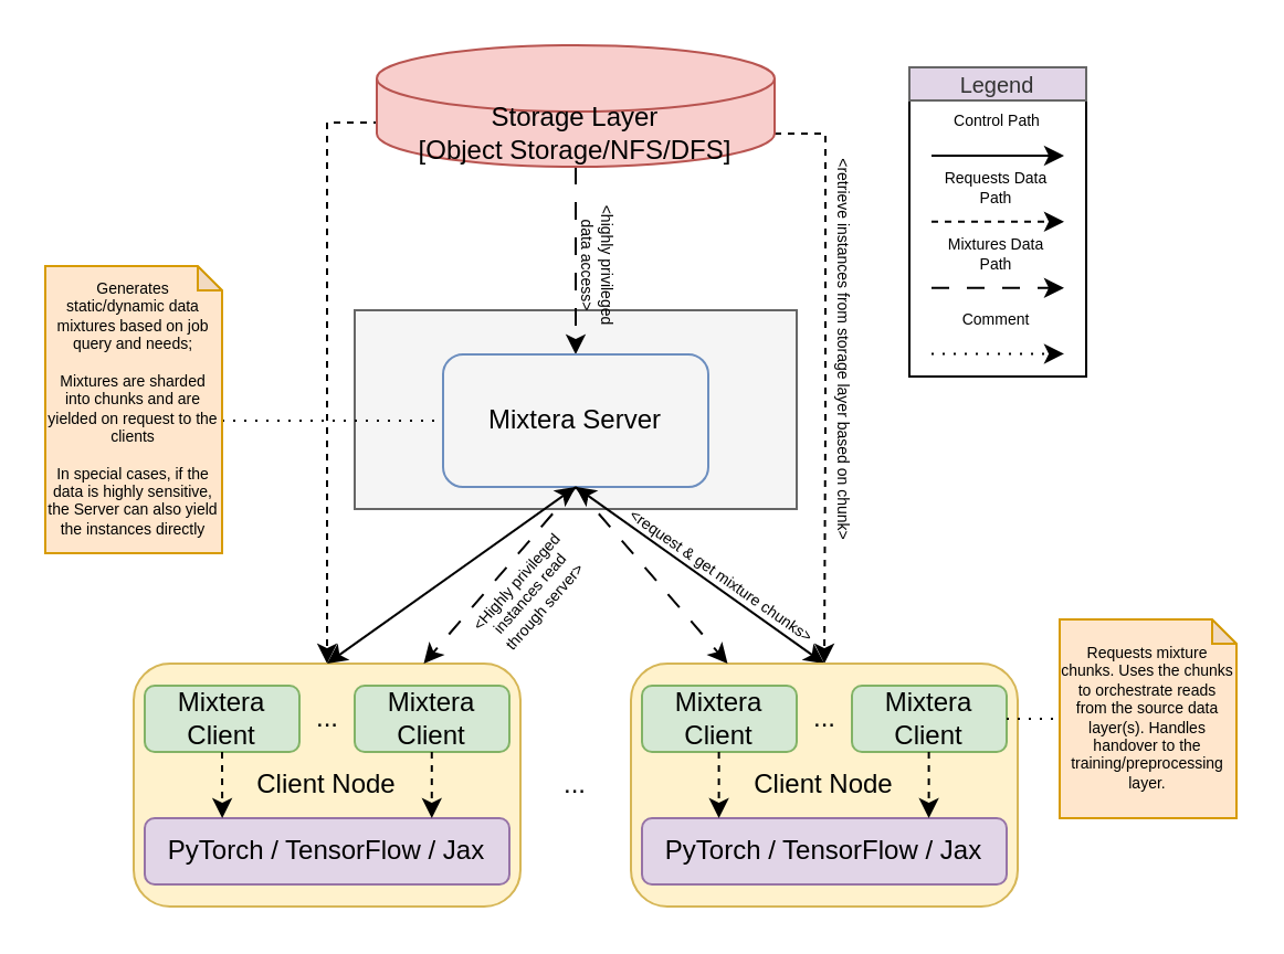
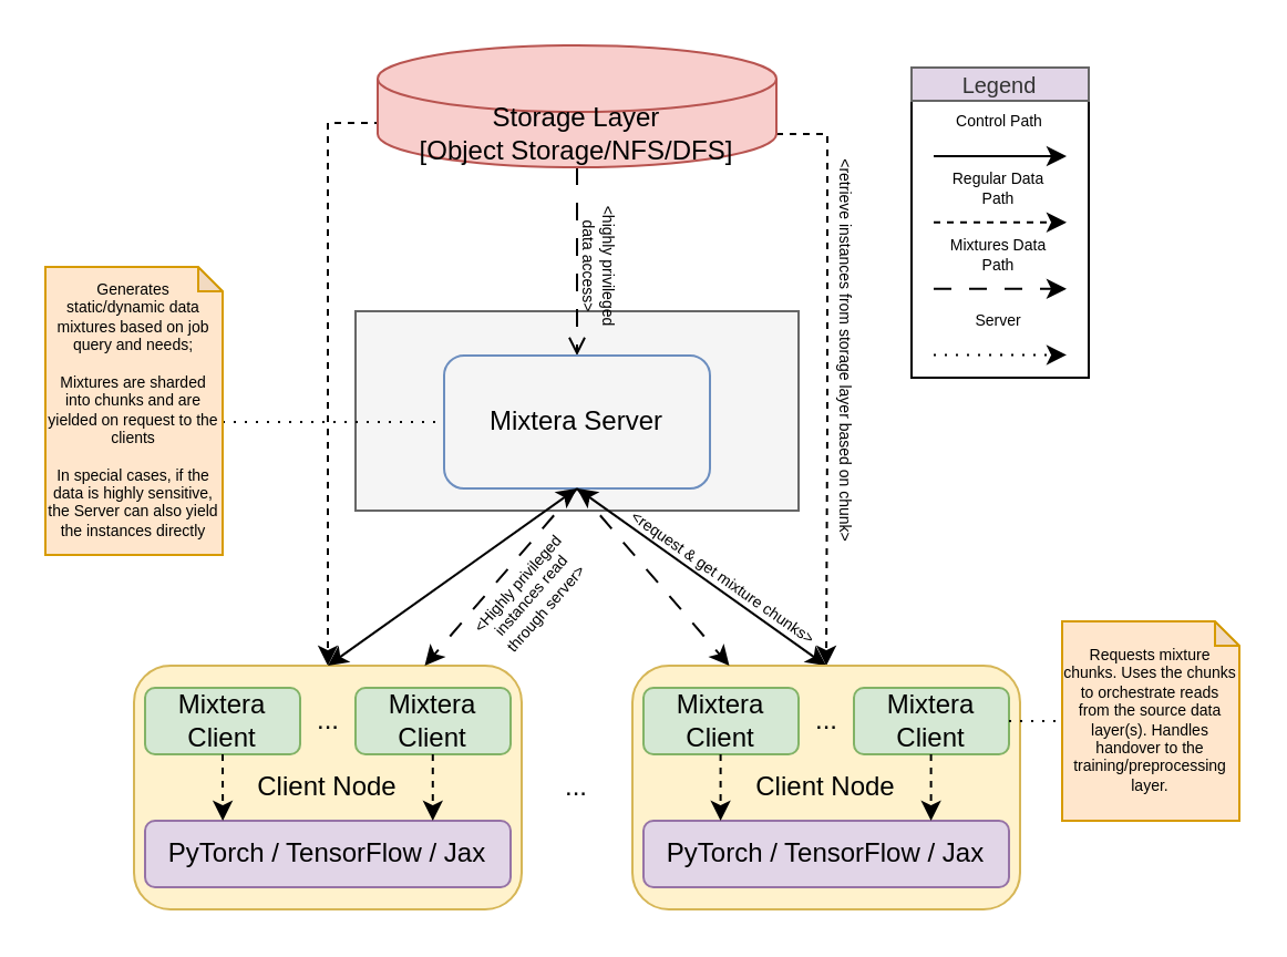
  <mxCell id="0" />
  <mxCell id="1" parent="0" />
  <mxCell id="2" value="" style="rounded=0;whiteSpace=wrap;html=1;fillColor=#f5f5f5;fontColor=#333333;strokeColor=#666666;" vertex="1" parent="1"><mxGeometry x="160" y="140" width="200" height="90" as="geometry" /></mxCell>
  <mxCell id="3" style="edgeStyle=orthogonalEdgeStyle;rounded=0;orthogonalLoop=1;jettySize=auto;html=1;exitX=0;exitY=0.5;exitDx=0;exitDy=0;exitPerimeter=0;entryX=0.5;entryY=0;entryDx=0;entryDy=0;dashed=1;" edge="1" parent="1" source="6" target="8"><mxGeometry relative="1" as="geometry"><Array as="points"><mxPoint x="148" y="55" /></Array></mxGeometry></mxCell>
  <mxCell id="4" style="edgeStyle=orthogonalEdgeStyle;rounded=0;orthogonalLoop=1;jettySize=auto;html=1;entryX=0.5;entryY=0;entryDx=0;entryDy=0;dashed=1;" edge="1" parent="1" source="6" target="14"><mxGeometry relative="1" as="geometry"><Array as="points"><mxPoint x="373" y="60" /><mxPoint x="373" y="190" /><mxPoint x="373" y="190" /></Array></mxGeometry></mxCell>
- <mxCell id="5" style="edgeStyle=orthogonalEdgeStyle;rounded=0;orthogonalLoop=1;jettySize=auto;html=1;entryX=0.5;entryY=0;entryDx=0;entryDy=0;dashed=1;dashPattern=8 8;" edge="1" parent="1" source="6" target="7"><mxGeometry relative="1" as="geometry" /></mxCell>
+ <mxCell id="5" style="edgeStyle=orthogonalEdgeStyle;rounded=0;orthogonalLoop=1;jettySize=auto;html=1;entryX=0.5;entryY=0;entryDx=0;entryDy=0;dashed=1;dashPattern=8 8;endArrow=open;" edge="1" parent="1" source="6" target="7"><mxGeometry relative="1" as="geometry" /></mxCell>
  <mxCell id="6" value="Storage Layer&lt;br&gt;[Object Storage/NFS/DFS]" style="shape=cylinder3;whiteSpace=wrap;html=1;boundedLbl=1;backgroundOutline=1;size=15;fillColor=#f8cecc;strokeColor=#b85450;" vertex="1" parent="1"><mxGeometry x="170" y="20" width="180" height="55" as="geometry" /></mxCell>
  <mxCell id="7" value="Mixtera Server" style="rounded=1;whiteSpace=wrap;html=1;fillColor=#f5f5f5;strokeColor=#6c8ebf;" vertex="1" parent="1"><mxGeometry x="200" y="160" width="120" height="60" as="geometry" /></mxCell>
  <mxCell id="8" value="Client Node" style="rounded=1;whiteSpace=wrap;html=1;fillColor=#fff2cc;strokeColor=#d6b656;verticalAlign=middle;" vertex="1" parent="1"><mxGeometry x="60" y="300" width="175" height="110" as="geometry" /></mxCell>
  <mxCell id="9" value="" style="endArrow=classic;html=1;rounded=0;exitX=0.5;exitY=0;exitDx=0;exitDy=0;entryX=0.5;entryY=1;entryDx=0;entryDy=0;startArrow=classic;startFill=1;" edge="1" parent="1" source="8" target="7"><mxGeometry width="50" height="50" relative="1" as="geometry"><mxPoint x="250" y="290" as="sourcePoint" /><mxPoint x="300" y="240" as="targetPoint" /></mxGeometry></mxCell>
  <mxCell id="10" value="" style="endArrow=classic;html=1;rounded=0;exitX=0.5;exitY=0;exitDx=0;exitDy=0;entryX=0.5;entryY=1;entryDx=0;entryDy=0;startArrow=classic;startFill=1;" edge="1" parent="1" source="14" target="7"><mxGeometry width="50" height="50" relative="1" as="geometry"><mxPoint x="355" y="300" as="sourcePoint" /><mxPoint x="260" y="220" as="targetPoint" /></mxGeometry></mxCell>
  <mxCell id="11" value="Mixtera Client" style="rounded=1;whiteSpace=wrap;html=1;fillColor=#d5e8d4;strokeColor=#82b366;" vertex="1" parent="1"><mxGeometry x="65" y="310" width="70" height="30" as="geometry" /></mxCell>
  <mxCell id="12" value="Mixtera Client" style="rounded=1;whiteSpace=wrap;html=1;fillColor=#d5e8d4;strokeColor=#82b366;" vertex="1" parent="1"><mxGeometry x="160" y="310" width="70" height="30" as="geometry" /></mxCell>
  <mxCell id="13" value="..." style="text;html=1;strokeColor=none;fillColor=none;align=center;verticalAlign=middle;whiteSpace=wrap;rounded=0;" vertex="1" parent="1"><mxGeometry x="117.5" y="310" width="60" height="30" as="geometry" /></mxCell>
  <mxCell id="14" value="Client Node" style="rounded=1;whiteSpace=wrap;html=1;fillColor=#fff2cc;strokeColor=#d6b656;verticalAlign=middle;" vertex="1" parent="1"><mxGeometry x="285" y="300" width="175" height="110" as="geometry" /></mxCell>
  <mxCell id="15" value="Mixtera Client" style="rounded=1;whiteSpace=wrap;html=1;fillColor=#d5e8d4;strokeColor=#82b366;" vertex="1" parent="1"><mxGeometry x="290" y="310" width="70" height="30" as="geometry" /></mxCell>
  <mxCell id="16" value="Mixtera Client" style="rounded=1;whiteSpace=wrap;html=1;fillColor=#d5e8d4;strokeColor=#82b366;" vertex="1" parent="1"><mxGeometry x="385" y="310" width="70" height="30" as="geometry" /></mxCell>
  <mxCell id="17" value="..." style="text;html=1;strokeColor=none;fillColor=none;align=center;verticalAlign=middle;whiteSpace=wrap;rounded=0;" vertex="1" parent="1"><mxGeometry x="342.5" y="310" width="60" height="30" as="geometry" /></mxCell>
  <mxCell id="18" value="PyTorch / TensorFlow / Jax" style="rounded=1;whiteSpace=wrap;html=1;fillColor=#e1d5e7;strokeColor=#9673a6;" vertex="1" parent="1"><mxGeometry x="65" y="370" width="165" height="30" as="geometry" /></mxCell>
  <mxCell id="19" value="PyTorch / TensorFlow / Jax" style="rounded=1;whiteSpace=wrap;html=1;fillColor=#e1d5e7;strokeColor=#9673a6;" vertex="1" parent="1"><mxGeometry x="290" y="370" width="165" height="30" as="geometry" /></mxCell>
  <mxCell id="20" value="" style="endArrow=classic;html=1;rounded=0;exitX=0.5;exitY=1;exitDx=0;exitDy=0;entryX=0.229;entryY=0.636;entryDx=0;entryDy=0;entryPerimeter=0;dashed=1;" edge="1" parent="1" source="11" target="8"><mxGeometry width="50" height="50" relative="1" as="geometry"><mxPoint x="130" y="360" as="sourcePoint" /><mxPoint x="180" y="310" as="targetPoint" /></mxGeometry></mxCell>
  <mxCell id="21" value="" style="endArrow=classic;html=1;rounded=0;exitX=0.5;exitY=1;exitDx=0;exitDy=0;entryX=0.229;entryY=0.636;entryDx=0;entryDy=0;entryPerimeter=0;dashed=1;" edge="1" parent="1"><mxGeometry width="50" height="50" relative="1" as="geometry"><mxPoint x="194.89" y="340" as="sourcePoint" /><mxPoint x="194.89" y="370" as="targetPoint" /></mxGeometry></mxCell>
  <mxCell id="22" value="" style="endArrow=classic;html=1;rounded=0;exitX=0.5;exitY=1;exitDx=0;exitDy=0;entryX=0.229;entryY=0.636;entryDx=0;entryDy=0;entryPerimeter=0;dashed=1;" edge="1" parent="1"><mxGeometry width="50" height="50" relative="1" as="geometry"><mxPoint x="324.8" y="340" as="sourcePoint" /><mxPoint x="324.8" y="370" as="targetPoint" /></mxGeometry></mxCell>
  <mxCell id="23" value="" style="endArrow=classic;html=1;rounded=0;exitX=0.5;exitY=1;exitDx=0;exitDy=0;entryX=0.229;entryY=0.636;entryDx=0;entryDy=0;entryPerimeter=0;dashed=1;" edge="1" parent="1"><mxGeometry width="50" height="50" relative="1" as="geometry"><mxPoint x="419.8" y="340" as="sourcePoint" /><mxPoint x="419.8" y="370" as="targetPoint" /></mxGeometry></mxCell>
  <mxCell id="24" value="..." style="text;html=1;strokeColor=none;fillColor=none;align=center;verticalAlign=middle;whiteSpace=wrap;rounded=0;" vertex="1" parent="1"><mxGeometry x="230" y="340" width="60" height="30" as="geometry" /></mxCell>
  <mxCell id="25" value="" style="rounded=0;whiteSpace=wrap;html=1;" vertex="1" parent="1"><mxGeometry x="411" y="30" width="80" height="140" as="geometry" /></mxCell>
  <mxCell id="26" value="&lt;font style=&quot;font-size: 10px;&quot;&gt;Legend&lt;/font&gt;" style="rounded=0;whiteSpace=wrap;html=1;fillColor=#e1d5e7;fontColor=#333333;strokeColor=#666666;" vertex="1" parent="1"><mxGeometry x="411" y="30" width="80" height="15" as="geometry" /></mxCell>
  <mxCell id="27" value="&amp;lt;request &amp;amp; get mixture chunks&amp;gt;" style="text;html=1;strokeColor=none;fillColor=none;align=center;verticalAlign=middle;whiteSpace=wrap;rounded=0;rotation=35;fontSize=7;" vertex="1" parent="1"><mxGeometry x="241" y="246" width="170" height="30" as="geometry" /></mxCell>
  <mxCell id="28" value="&amp;lt;retrieve instances from storage layer based on chunk&amp;gt;" style="text;html=1;strokeColor=none;fillColor=none;align=center;verticalAlign=middle;whiteSpace=wrap;rounded=0;rotation=90;fontSize=7;" vertex="1" parent="1"><mxGeometry x="283" y="143" width="196" height="30" as="geometry" /></mxCell>
  <mxCell id="29" value="&amp;lt;highly privileged data access&amp;gt;" style="text;html=1;strokeColor=none;fillColor=none;align=center;verticalAlign=middle;whiteSpace=wrap;rounded=0;fontSize=7;rotation=90;" vertex="1" parent="1"><mxGeometry x="240" y="105" width="60" height="30" as="geometry" /></mxCell>
  <mxCell id="30" value="" style="endArrow=classic;html=1;rounded=0;entryX=0.75;entryY=0;entryDx=0;entryDy=0;dashed=1;dashPattern=8 8;" edge="1" parent="1" target="8"><mxGeometry width="50" height="50" relative="1" as="geometry"><mxPoint x="260" y="220" as="sourcePoint" /><mxPoint x="330" y="200" as="targetPoint" /></mxGeometry></mxCell>
  <mxCell id="31" value="" style="endArrow=classic;html=1;rounded=0;entryX=0.25;entryY=0;entryDx=0;entryDy=0;dashed=1;dashPattern=8 8;" edge="1" parent="1" target="14"><mxGeometry width="50" height="50" relative="1" as="geometry"><mxPoint x="260" y="220" as="sourcePoint" /><mxPoint x="201" y="310" as="targetPoint" /></mxGeometry></mxCell>
  <mxCell id="32" value="&amp;lt;Highly privileged instances read through server&amp;gt;" style="text;html=1;strokeColor=none;fillColor=none;align=center;verticalAlign=middle;whiteSpace=wrap;rounded=0;fontSize=7;rotation=-48.7;" vertex="1" parent="1"><mxGeometry x="205" y="254" width="70" height="30" as="geometry" /></mxCell>
  <mxCell id="33" style="edgeStyle=orthogonalEdgeStyle;rounded=0;orthogonalLoop=1;jettySize=auto;html=1;entryX=0;entryY=0.5;entryDx=0;entryDy=0;endArrow=none;endFill=0;dashed=1;dashPattern=1 4;" edge="1" parent="1" source="34" target="7"><mxGeometry relative="1" as="geometry"><Array as="points"><mxPoint x="190" y="190" /><mxPoint x="190" y="190" /></Array></mxGeometry></mxCell>
  <mxCell id="34" value="Generates static/dynamic data mixtures based on job query and needs;&lt;br style=&quot;font-size: 7px;&quot;&gt;&lt;br style=&quot;font-size: 7px;&quot;&gt;Mixtures are sharded into chunks and are yielded on request to the clients&lt;br&gt;&lt;br&gt;In special cases, if the data is highly sensitive, the Server can also yield the instances directly" style="shape=note;whiteSpace=wrap;html=1;backgroundOutline=1;darkOpacity=0.05;size=11;fillColor=#ffe6cc;strokeColor=#d79b00;fontSize=7;" vertex="1" parent="1"><mxGeometry x="20" y="120" width="80" height="130" as="geometry" /></mxCell>
  <mxCell id="35" value="Requests mixture chunks. Uses the chunks to orchestrate reads from the source data layer(s). Handles handover to the training/preprocessing layer." style="shape=note;whiteSpace=wrap;html=1;backgroundOutline=1;darkOpacity=0.05;size=11;fillColor=#ffe6cc;strokeColor=#d79b00;fontSize=7;" vertex="1" parent="1"><mxGeometry x="479" y="280" width="80" height="90" as="geometry" /></mxCell>
  <mxCell id="36" style="edgeStyle=orthogonalEdgeStyle;rounded=0;orthogonalLoop=1;jettySize=auto;html=1;exitX=1;exitY=0.5;exitDx=0;exitDy=0;entryX=0;entryY=0.5;entryDx=0;entryDy=0;entryPerimeter=0;endArrow=none;endFill=0;dashed=1;dashPattern=1 4;" edge="1" parent="1" source="16" target="35"><mxGeometry relative="1" as="geometry" /></mxCell>
  <mxCell id="37" value="&lt;font style=&quot;font-size: 7px;&quot;&gt;Control Path&lt;/font&gt;" style="text;html=1;strokeColor=none;fillColor=none;align=center;verticalAlign=middle;whiteSpace=wrap;rounded=0;fontSize=7;" vertex="1" parent="1"><mxGeometry x="421" y="40" width="60" height="30" as="geometry" /></mxCell>
  <mxCell id="38" value="" style="endArrow=classic;html=1;rounded=0;entryX=1;entryY=1;entryDx=0;entryDy=0;exitX=0;exitY=1;exitDx=0;exitDy=0;" edge="1" parent="1" source="37" target="37"><mxGeometry width="50" height="50" relative="1" as="geometry"><mxPoint x="350" y="160" as="sourcePoint" /><mxPoint x="400" y="110" as="targetPoint" /></mxGeometry></mxCell>
- <mxCell id="39" value="&lt;font style=&quot;font-size: 7px;&quot;&gt;Requests Data Path&lt;/font&gt;" style="text;html=1;strokeColor=none;fillColor=none;align=center;verticalAlign=middle;whiteSpace=wrap;rounded=0;fontSize=7;" vertex="1" parent="1"><mxGeometry x="421" y="70" width="59" height="30" as="geometry" /></mxCell>
+ <mxCell id="39" value="&lt;font style=&quot;font-size: 7px;&quot;&gt;Regular Data Path&lt;/font&gt;" style="text;html=1;strokeColor=none;fillColor=none;align=center;verticalAlign=middle;whiteSpace=wrap;rounded=0;fontSize=7;" vertex="1" parent="1"><mxGeometry x="421" y="70" width="59" height="30" as="geometry" /></mxCell>
  <mxCell id="40" value="" style="endArrow=classic;html=1;rounded=0;entryX=1;entryY=1;entryDx=0;entryDy=0;exitX=0;exitY=1;exitDx=0;exitDy=0;dashed=1;" edge="1" parent="1"><mxGeometry width="50" height="50" relative="1" as="geometry"><mxPoint x="421" y="99.91" as="sourcePoint" /><mxPoint x="481" y="99.91" as="targetPoint" /></mxGeometry></mxCell>
  <mxCell id="41" value="&lt;font style=&quot;font-size: 7px;&quot;&gt;Mixtures Data Path&lt;/font&gt;" style="text;html=1;strokeColor=none;fillColor=none;align=center;verticalAlign=middle;whiteSpace=wrap;rounded=0;fontSize=7;" vertex="1" parent="1"><mxGeometry x="421" y="100" width="59" height="30" as="geometry" /></mxCell>
  <mxCell id="42" value="" style="endArrow=classic;html=1;rounded=0;entryX=1;entryY=1;entryDx=0;entryDy=0;exitX=0;exitY=1;exitDx=0;exitDy=0;dashed=1;dashPattern=8 8;" edge="1" parent="1"><mxGeometry width="50" height="50" relative="1" as="geometry"><mxPoint x="421" y="129.91" as="sourcePoint" /><mxPoint x="481" y="129.91" as="targetPoint" /></mxGeometry></mxCell>
- <mxCell id="43" value="&lt;font style=&quot;font-size: 7px;&quot;&gt;Comment&lt;/font&gt;" style="text;html=1;strokeColor=none;fillColor=none;align=center;verticalAlign=middle;whiteSpace=wrap;rounded=0;fontSize=7;" vertex="1" parent="1"><mxGeometry x="421" y="129.81" width="59" height="30" as="geometry" /></mxCell>
+ <mxCell id="43" value="&lt;font style=&quot;font-size: 7px;&quot;&gt;Server&lt;/font&gt;" style="text;html=1;strokeColor=none;fillColor=none;align=center;verticalAlign=middle;whiteSpace=wrap;rounded=0;fontSize=7;" vertex="1" parent="1"><mxGeometry x="421" y="129.81" width="59" height="30" as="geometry" /></mxCell>
  <mxCell id="44" value="" style="endArrow=classic;html=1;rounded=0;entryX=1;entryY=1;entryDx=0;entryDy=0;exitX=0;exitY=1;exitDx=0;exitDy=0;dashed=1;dashPattern=1 4;" edge="1" parent="1"><mxGeometry width="50" height="50" relative="1" as="geometry"><mxPoint x="421" y="159.72" as="sourcePoint" /><mxPoint x="481" y="159.72" as="targetPoint" /></mxGeometry></mxCell>
